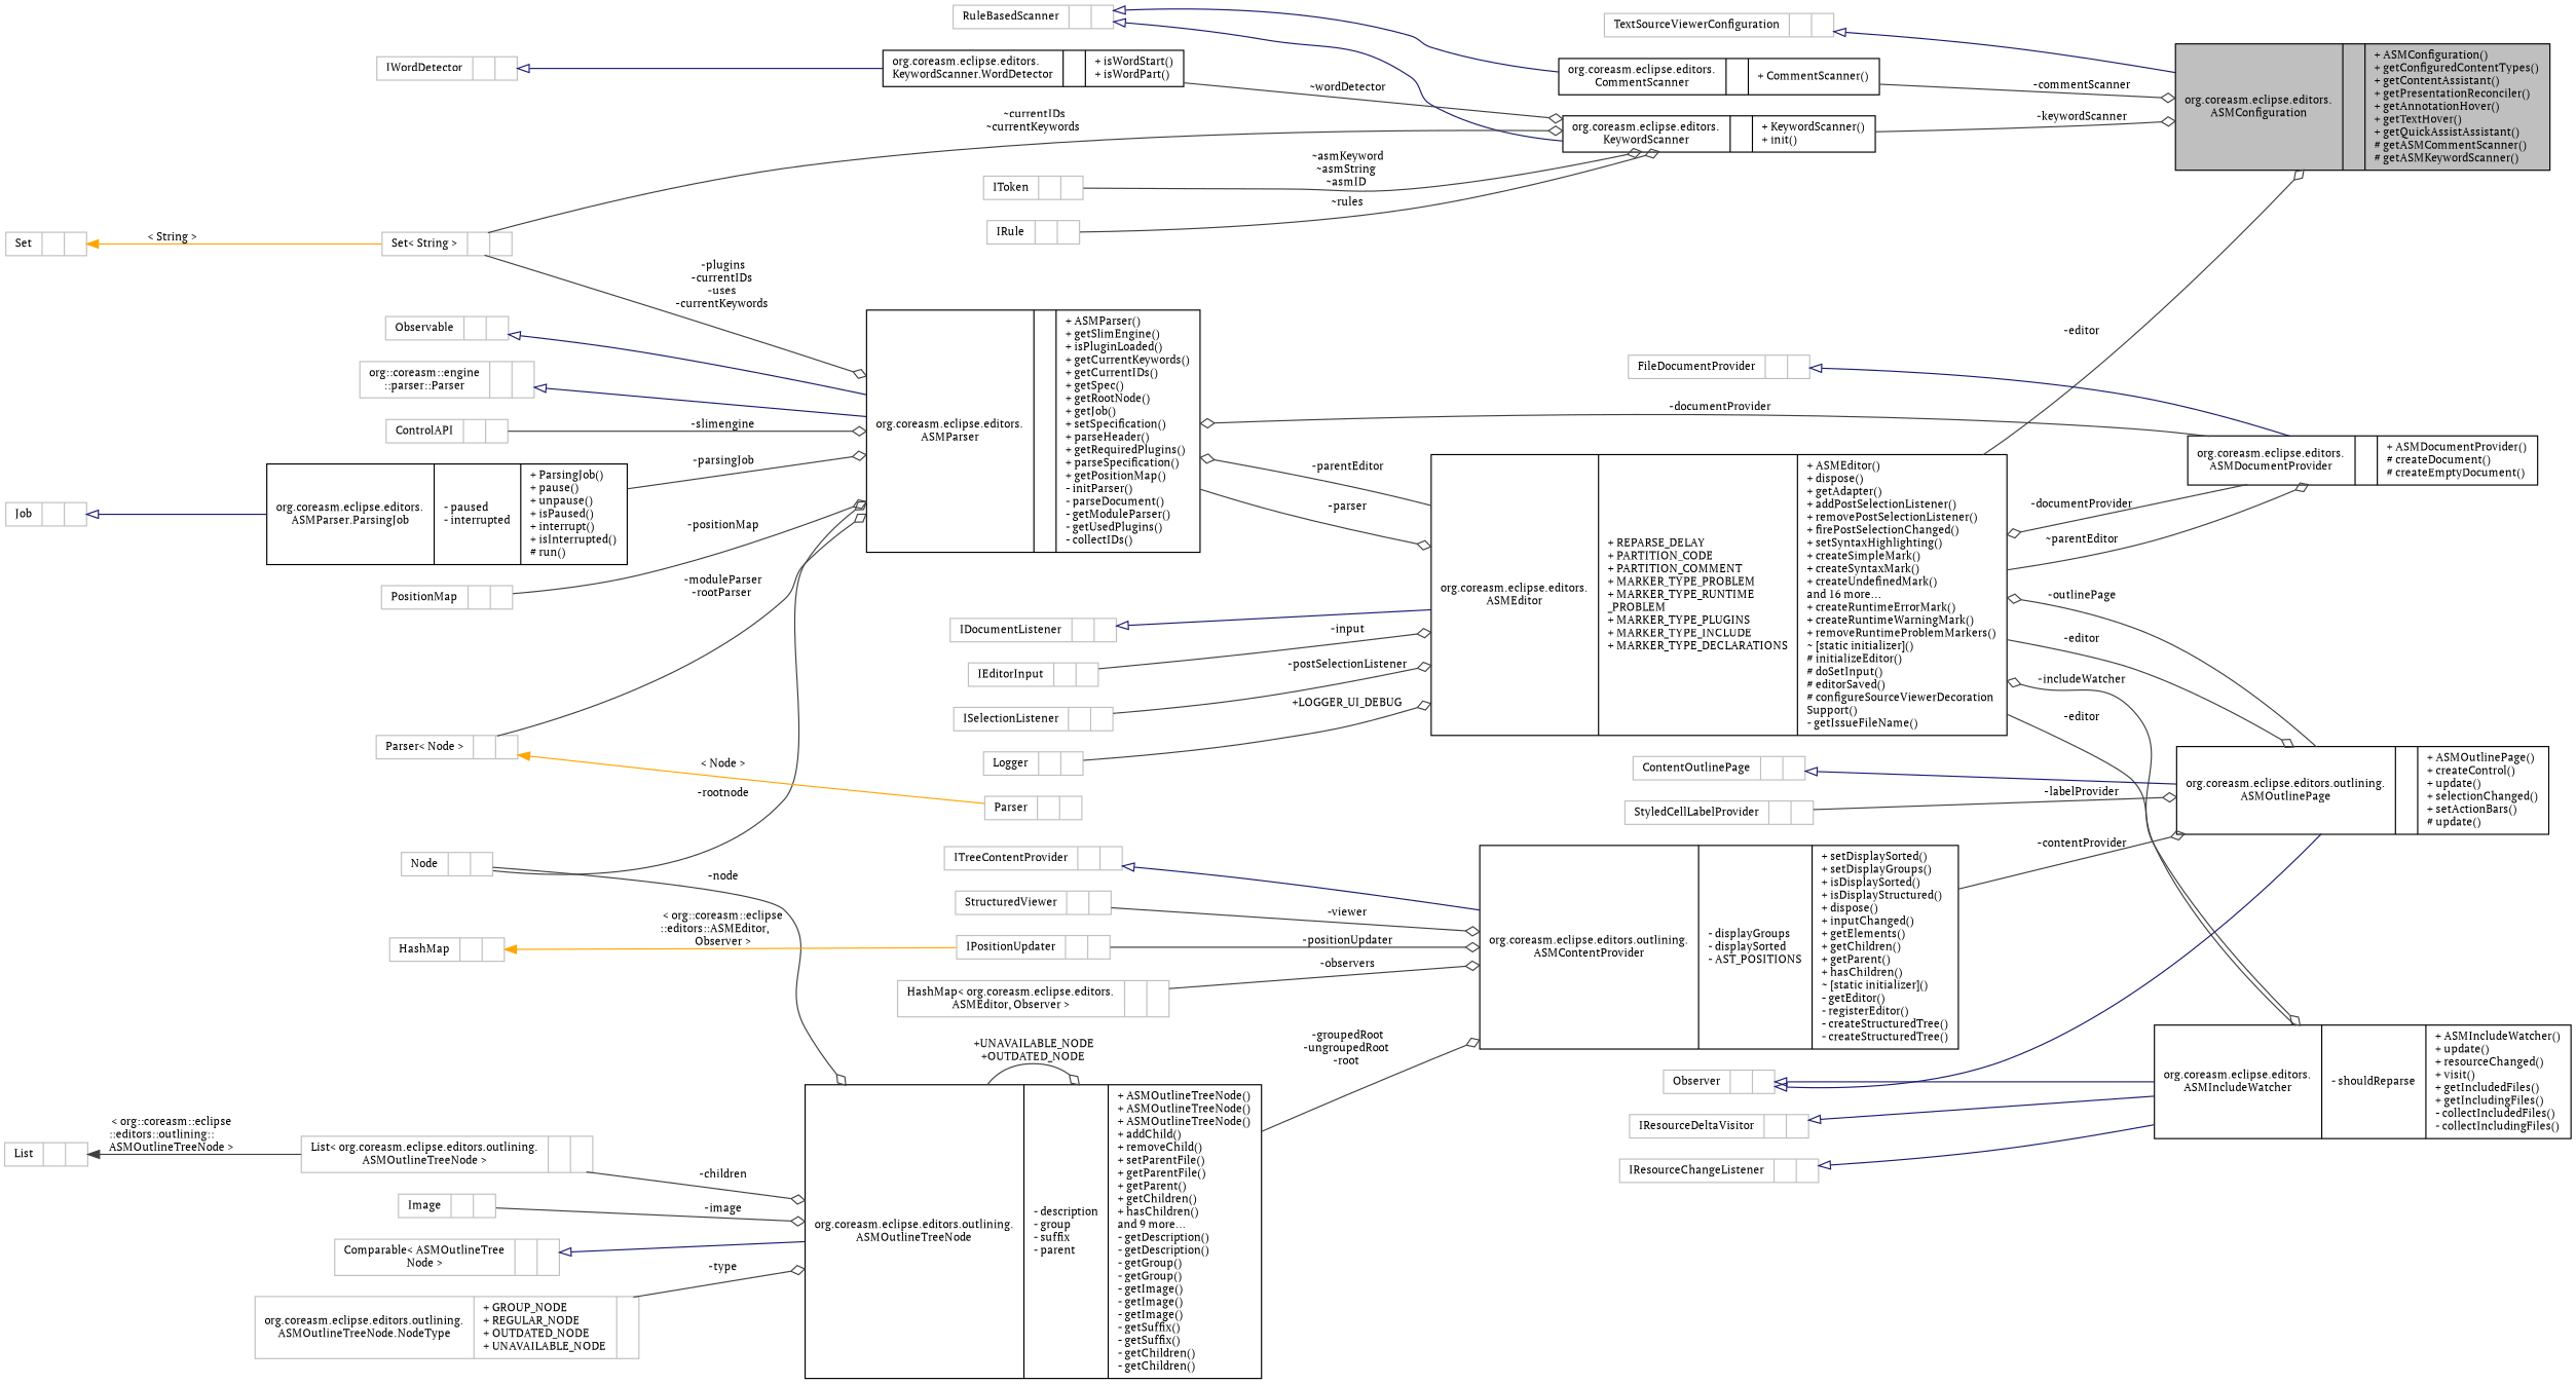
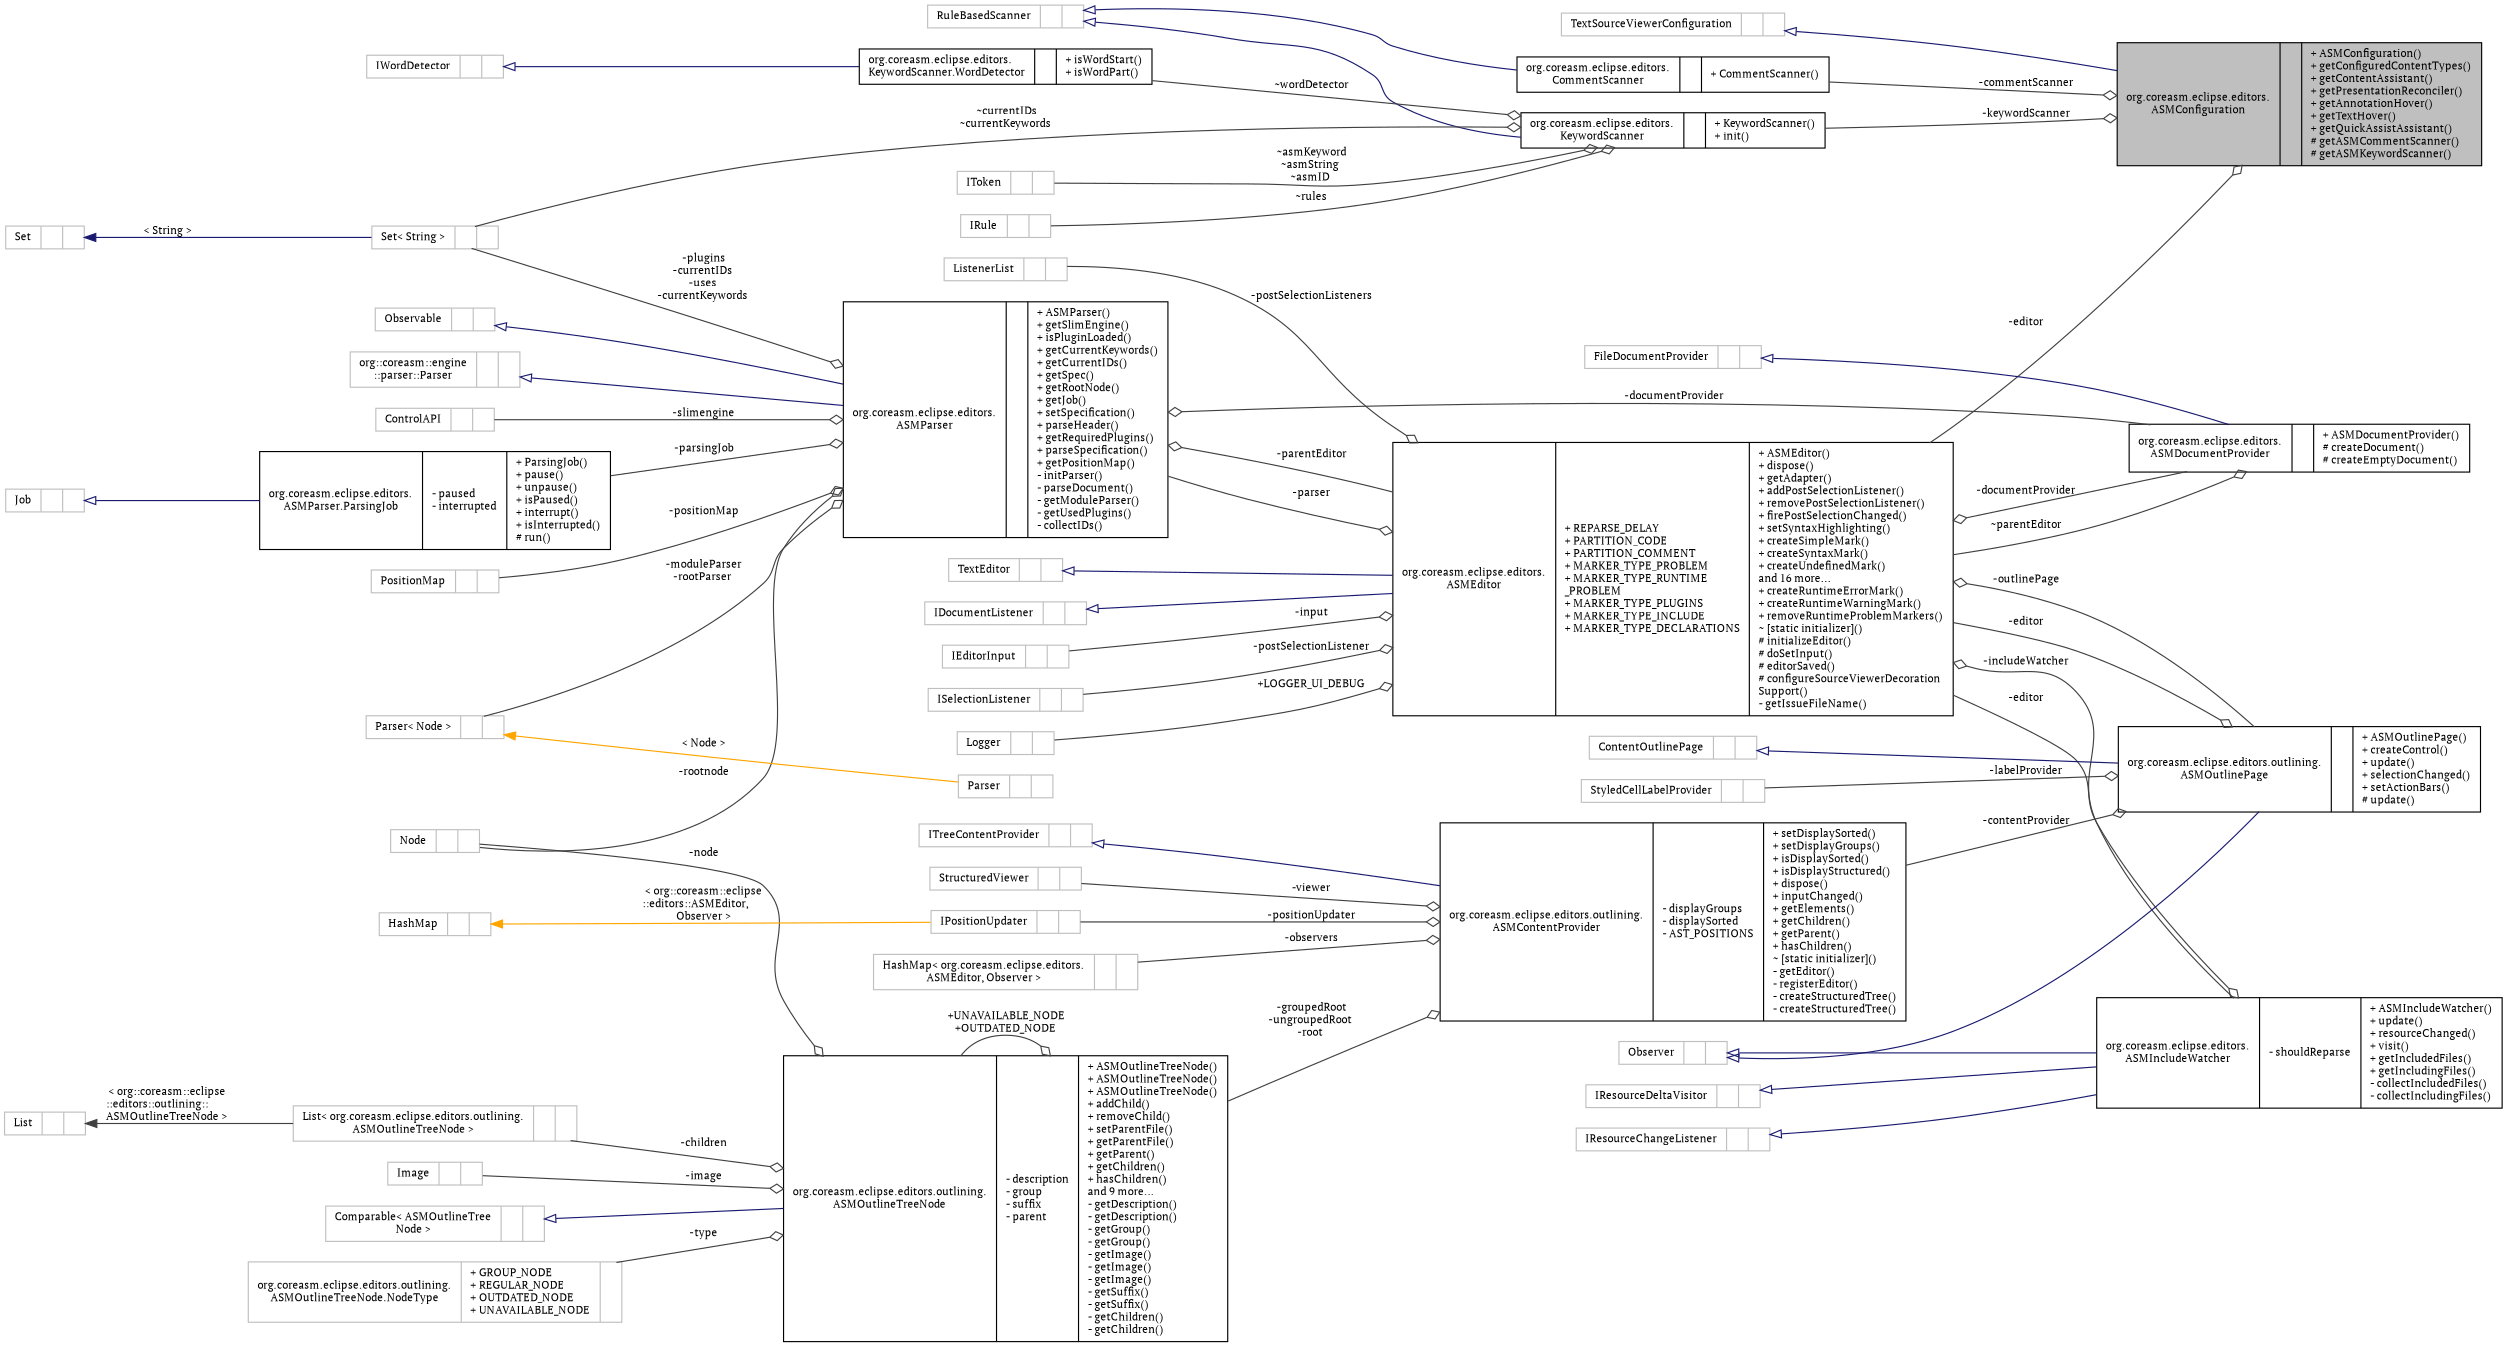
  digraph {
    fontname="PT Serif"
    rankdir=LR
    node [color=grey75 fontname="PT Serif" fontsize=10 shape=record]
    edge [color=grey25 fontname="PT Serif" fontsize=10 labelfontname=Helvetica labelfontsize=10 style=solid arrowhead=odiamond]
    n1 [color=black fillcolor=grey75 fontcolor=black height=0.2 label="{org.coreasm.eclipse.editors.\lASMConfiguration\n||+ ASMConfiguration()\l+ getConfiguredContentTypes()\l+ getContentAssistant()\l+ getPresentationReconciler()\l+ getAnnotationHover()\l+ getTextHover()\l+ getQuickAssistAssistant()\l# getASMCommentScanner()\l# getASMKeywordScanner()\l}" style=filled width=0.4]
    n2 [height=0.2 label="{TextSourceViewerConfiguration\n||}" width=0.4]
    n3 [color=black height=0.2 label="{org.coreasm.eclipse.editors.\lCommentScanner\n||+ CommentScanner()\l}" width=0.4]
    n4 [height=0.2 label="{RuleBasedScanner\n||}" width=0.4]
    n5 [color=black height=0.2 label="{org.coreasm.eclipse.editors.\lKeywordScanner\n||+ KeywordScanner()\l+ init()\l}" width=0.4]
    n6 [height=0.2 label="{IRule\n||}" width=0.4]
    n7 [color=black height=0.2 label="{org.coreasm.eclipse.editors.\lKeywordScanner.WordDetector\n||+ isWordStart()\l+ isWordPart()\l}" width=0.4]
    n8 [height=0.2 label="{IWordDetector\n||}" width=0.4]
    n9 [height=0.2 label="{Set\< String \>\n||}" width=0.4]
    n10 [color=black height=0.2 label="{org.coreasm.eclipse.editors.\lASMParser\n||+ ASMParser()\l+ getSlimEngine()\l+ isPluginLoaded()\l+ getCurrentKeywords()\l+ getCurrentIDs()\l+ getSpec()\l+ getRootNode()\l+ getJob()\l+ setSpecification()\l+ parseHeader()\l+ getRequiredPlugins()\l+ parseSpecification()\l+ getPositionMap()\l- initParser()\l- parseDocument()\l- getModuleParser()\l- getUsedPlugins()\l- collectIDs()\l}" width=0.4]
    n11 [color=black height=0.2 label="{org.coreasm.eclipse.editors.\lASMEditor\n|+ REPARSE_DELAY\l+ PARTITION_CODE\l+ PARTITION_COMMENT\l+ MARKER_TYPE_PROBLEM\l+ MARKER_TYPE_RUNTIME\l_PROBLEM\l+ MARKER_TYPE_PLUGINS\l+ MARKER_TYPE_INCLUDE\l+ MARKER_TYPE_DECLARATIONS\l|+ ASMEditor()\l+ dispose()\l+ getAdapter()\l+ addPostSelectionListener()\l+ removePostSelectionListener()\l+ firePostSelectionChanged()\l+ setSyntaxHighlighting()\l+ createSimpleMark()\l+ createSyntaxMark()\l+ createUndefinedMark()\land 16 more...\l+ createRuntimeErrorMark()\l+ createRuntimeWarningMark()\l+ removeRuntimeProblemMarkers()\l~ [static initializer]()\l# initializeEditor()\l# doSetInput()\l# editorSaved()\l# configureSourceViewerDecoration\lSupport()\l- getIssueFileName()\l}" width=0.4]
    n12 [height=0.2 label="{Set\n||}" width=0.4]
    n13 [height=0.2 label="{IToken\n||}" width=0.4]
    n14 [color=black height=0.2 label="{org.coreasm.eclipse.editors.\lASMDocumentProvider\n||+ ASMDocumentProvider()\l# createDocument()\l# createEmptyDocument()\l}" width=0.4]
    n15 [color=black height=0.2 label="{org.coreasm.eclipse.editors.\lASMIncludeWatcher\n|- shouldReparse\l|+ ASMIncludeWatcher()\l+ update()\l+ resourceChanged()\l+ visit()\l+ getIncludedFiles()\l+ getIncludingFiles()\l- collectIncludedFiles()\l- collectIncludingFiles()\l}" width=0.4]
    n16 [color=black height=0.2 label="{org.coreasm.eclipse.editors.outlining.\lASMOutlinePage\n||+ ASMOutlinePage()\l+ createControl()\l+ update()\l+ selectionChanged()\l+ setActionBars()\l# update()\l}" width=0.4]
+   n17 [height=0.2 label="{TextEditor\n||}" width=0.4]
    n18 [height=0.2 label="{IDocumentListener\n||}" width=0.4]
    n19 [height=0.2 label="{IEditorInput\n||}" width=0.4]
+   n20 [height=0.2 label="{ListenerList\n||}" width=0.4]
    n21 [height=0.2 label="{ISelectionListener\n||}" width=0.4]
    n22 [height=0.2 label="{FileDocumentProvider\n||}" width=0.4]
    n23 [height=0.2 label="{Logger\n||}" width=0.4]
    n24 [height=0.2 label="{Observer\n||}" width=0.4]
    n25 [height=0.2 label="{IResourceChangeListener\n||}" width=0.4]
    n26 [height=0.2 label="{IResourceDeltaVisitor\n||}" width=0.4]
    n27 [height=0.2 label="{Observable\n||}" width=0.4]
    n28 [height=0.2 label="{org::coreasm::engine\l::parser::Parser\n||}" width=0.4]
    n29 [height=0.2 label="{ControlAPI\n||}" width=0.4]
    n30 [height=0.2 label="{Node\n||}" width=0.4]
    n31 [color=black height=0.2 label="{org.coreasm.eclipse.editors.outlining.\lASMOutlineTreeNode\n|- description\l- group\l- suffix\l- parent\l|+ ASMOutlineTreeNode()\l+ ASMOutlineTreeNode()\l+ ASMOutlineTreeNode()\l+ addChild()\l+ removeChild()\l+ setParentFile()\l+ getParentFile()\l+ getParent()\l+ getChildren()\l+ hasChildren()\land 9 more...\l- getDescription()\l- getDescription()\l- getGroup()\l- getGroup()\l- getImage()\l- getImage()\l- getImage()\l- getSuffix()\l- getSuffix()\l- getChildren()\l- getChildren()\l}" width=0.4]
    n32 [color=black height=0.2 label="{org.coreasm.eclipse.editors.outlining.\lASMContentProvider\n|- displayGroups\l- displaySorted\l- AST_POSITIONS\l|+ setDisplaySorted()\l+ setDisplayGroups()\l+ isDisplaySorted()\l+ isDisplayStructured()\l+ dispose()\l+ inputChanged()\l+ getElements()\l+ getChildren()\l+ getParent()\l+ hasChildren()\l~ [static initializer]()\l- getEditor()\l- registerEditor()\l- createStructuredTree()\l- createStructuredTree()\l}" width=0.4]
    n33 [color=black height=0.2 label="{org.coreasm.eclipse.editors.\lASMParser.ParsingJob\n|- paused\l- interrupted\l|+ ParsingJob()\l+ pause()\l+ unpause()\l+ isPaused()\l+ interrupt()\l+ isInterrupted()\l# run()\l}" width=0.4]
    n34 [height=0.2 label="{Job\n||}" width=0.4]
    n35 [height=0.2 label="{PositionMap\n||}" width=0.4]
    n36 [height=0.2 label="{Parser\< Node \>\n||}" width=0.4]
    n37 [height=0.2 label="{Parser\n||}" width=0.4]
    n38 [height=0.2 label="{ContentOutlinePage\n||}" width=0.4]
    n39 [height=0.2 label="{ITreeContentProvider\n||}" width=0.4]
    n40 [height=0.2 label="{StructuredViewer\n||}" width=0.4]
    n41 [height=0.2 label="{HashMap\< org.coreasm.eclipse.editors.\lASMEditor, Observer \>\n||}" width=0.4]
    n42 [height=0.2 label="{HashMap\n||}" width=0.4]
    n43 [height=0.2 label="{IPositionUpdater\n||}" width=0.4]
    n44 [height=0.2 label="{Comparable\< ASMOutlineTree\lNode \>\n||}" width=0.4]
    n45 [height=0.2 label="{org.coreasm.eclipse.editors.outlining.\lASMOutlineTreeNode.NodeType\n|+ GROUP_NODE\l+ REGULAR_NODE\l+ OUTDATED_NODE\l+ UNAVAILABLE_NODE\l|}" width=0.4]
    n46 [height=0.2 label="{List\< org.coreasm.eclipse.editors.outlining.\lASMOutlineTreeNode \>\n||}" width=0.4]
    n47 [height=0.2 label="{List\n||}" width=0.4]
    n48 [height=0.2 label="{Image\n||}" width=0.4]
    n49 [height=0.2 label="{StyledCellLabelProvider\n||}" width=0.4]
    n2 -> n1 [arrowtail=onormal color=midnightblue dir=back arrowhead=""]
    n3 -> n1 [label=" -commentScanner"]
    n4 -> n3 [arrowtail=onormal color=midnightblue dir=back arrowhead=""]
    n4 -> n5 [arrowtail=onormal color=midnightblue dir=back arrowhead=""]
    n5 -> n1 [label=" -keywordScanner"]
    n6 -> n5 [label=" ~rules"]
    n7 -> n5 [label=" ~wordDetector"]
    n8 -> n7 [arrowtail=onormal color=midnightblue dir=back arrowhead=""]
    n9 -> n5 [label=" ~currentIDs\n~currentKeywords"]
    n9 -> n10 [label=" -plugins\n-currentIDs\n-uses\n-currentKeywords"]
    n10 -> n11 [label=" -parser"]
    n11 -> n1 [label=" -editor"]
    n11 -> n10 [label=" -parentEditor"]
    n11 -> n14 [label=" ~parentEditor"]
    n11 -> n15 [label=" -editor"]
    n11 -> n16 [label=" -editor"]
-   n12 -> n9 [color=orange dir=back label=" \< String \>" arrowhead=""]
+   n12 -> n9 [color=midnightblue dir=back label=" \< String \>" arrowhead=""]
    n13 -> n5 [label=" ~asmKeyword\n~asmString\n~asmID"]
    n14 -> n10 [label=" -documentProvider"]
    n14 -> n11 [label=" -documentProvider"]
    n15 -> n11 [label=" -includeWatcher"]
    n16 -> n11 [label=" -outlinePage"]
+   n17 -> n11 [arrowtail=onormal color=midnightblue dir=back arrowhead=""]
    n18 -> n11 [arrowtail=onormal color=midnightblue dir=back arrowhead=""]
    n19 -> n11 [label=" -input"]
+   n20 -> n11 [label=" -postSelectionListeners"]
    n21 -> n11 [label=" -postSelectionListener"]
    n22 -> n14 [arrowtail=onormal color=midnightblue dir=back arrowhead=""]
    n23 -> n11 [label=" +LOGGER_UI_DEBUG"]
    n24 -> n15 [arrowtail=onormal color=midnightblue dir=back arrowhead=""]
    n24 -> n16 [arrowtail=onormal color=midnightblue dir=back arrowhead=""]
    n25 -> n15 [arrowtail=onormal color=midnightblue dir=back arrowhead=""]
    n26 -> n15 [arrowtail=onormal color=midnightblue dir=back arrowhead=""]
    n27 -> n10 [arrowtail=onormal color=midnightblue dir=back arrowhead=""]
    n28 -> n10 [arrowtail=onormal color=midnightblue dir=back arrowhead=""]
    n29 -> n10 [label=" -slimengine"]
    n30 -> n10 [label=" -rootnode"]
    n30 -> n31 [label=" -node"]
    n31 -> n31 [label=" +UNAVAILABLE_NODE\n+OUTDATED_NODE"]
    n31 -> n32 [label=" -groupedRoot\n-ungroupedRoot\n-root"]
    n32 -> n16 [label=" -contentProvider"]
    n33 -> n10 [label=" -parsingJob"]
    n34 -> n33 [arrowtail=onormal color=midnightblue dir=back arrowhead=""]
    n35 -> n10 [label=" -positionMap"]
    n36 -> n10 [label=" -moduleParser\n-rootParser"]
    n36 -> n37 [color=orange dir=back label=" \< Node \>" arrowhead=""]
    n38 -> n16 [arrowtail=onormal color=midnightblue dir=back arrowhead=""]
    n39 -> n32 [arrowtail=onormal color=midnightblue dir=back arrowhead=""]
    n40 -> n32 [label=" -viewer"]
    n41 -> n32 [label=" -observers"]
    n42 -> n43 [color=orange dir=back label=" \< org::coreasm::eclipse\l::editors::ASMEditor,\l Observer \>" arrowhead=""]
    n43 -> n32 [label=" -positionUpdater"]
    n44 -> n31 [arrowtail=onormal color=midnightblue dir=back arrowhead=""]
    n45 -> n31 [label=" -type"]
    n46 -> n31 [label=" -children"]
    n47 -> n46 [dir=back label=" \< org::coreasm::eclipse\l::editors::outlining::\lASMOutlineTreeNode \>" arrowhead=""]
    n48 -> n31 [label=" -image"]
    n49 -> n16 [label=" -labelProvider"]
  }
